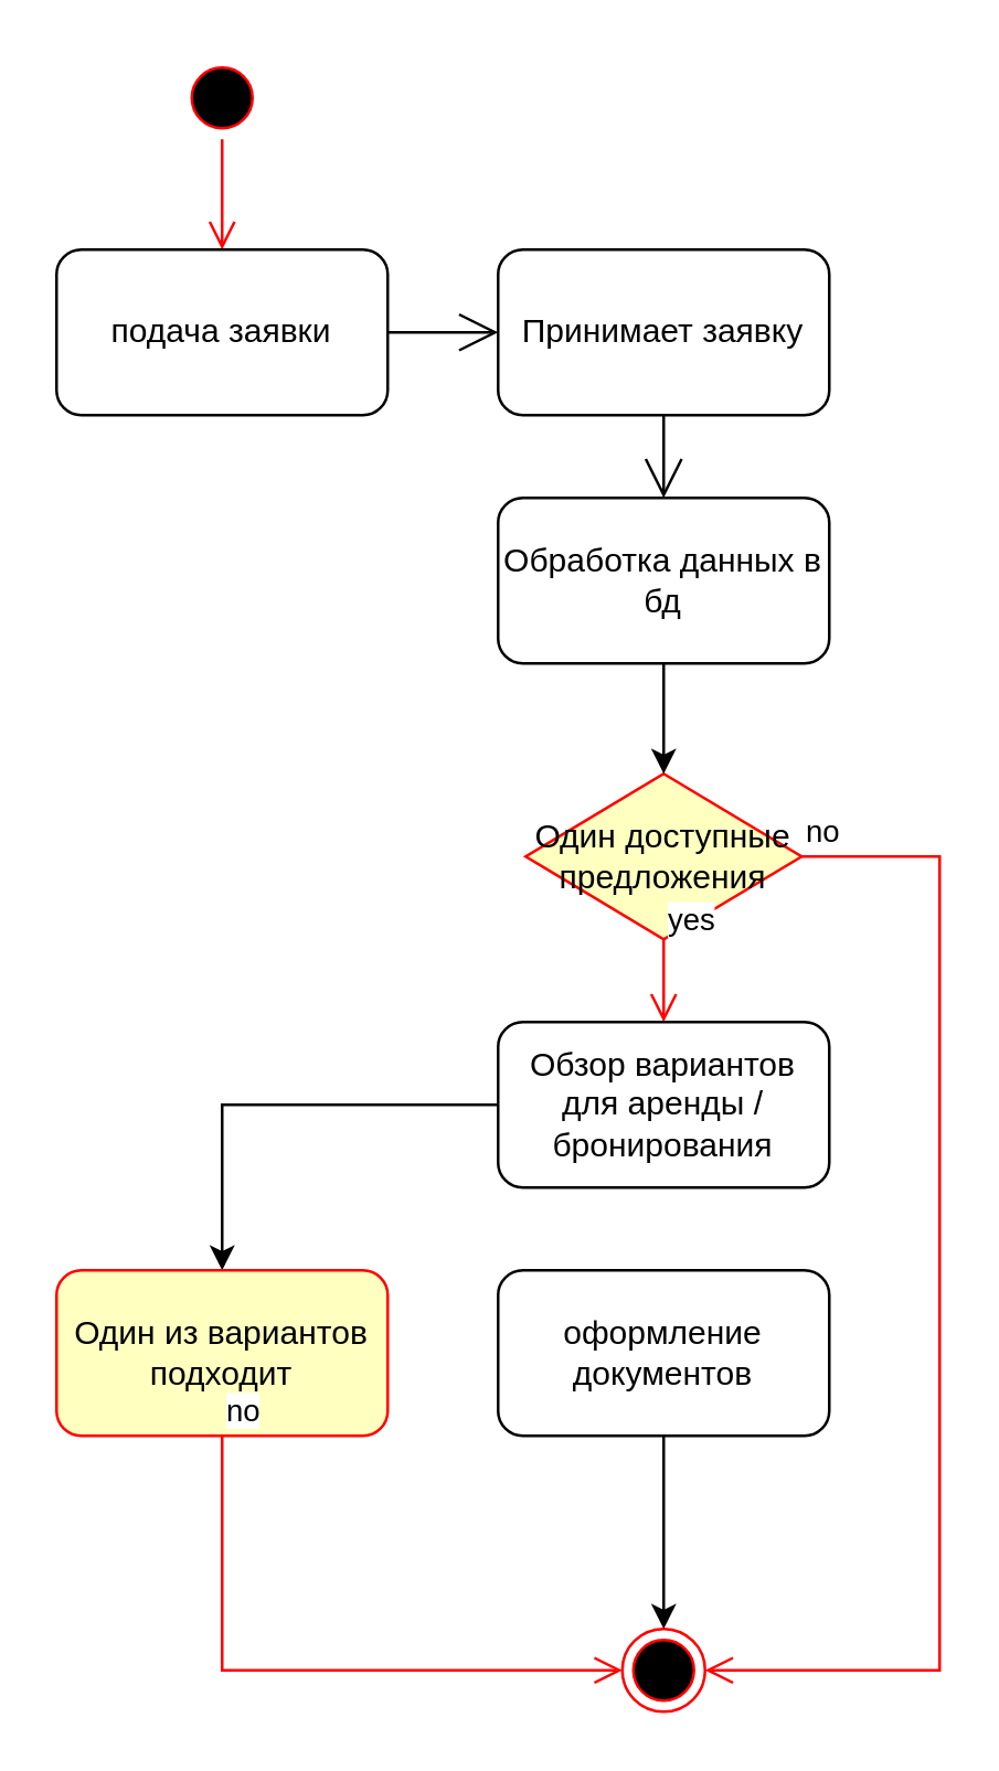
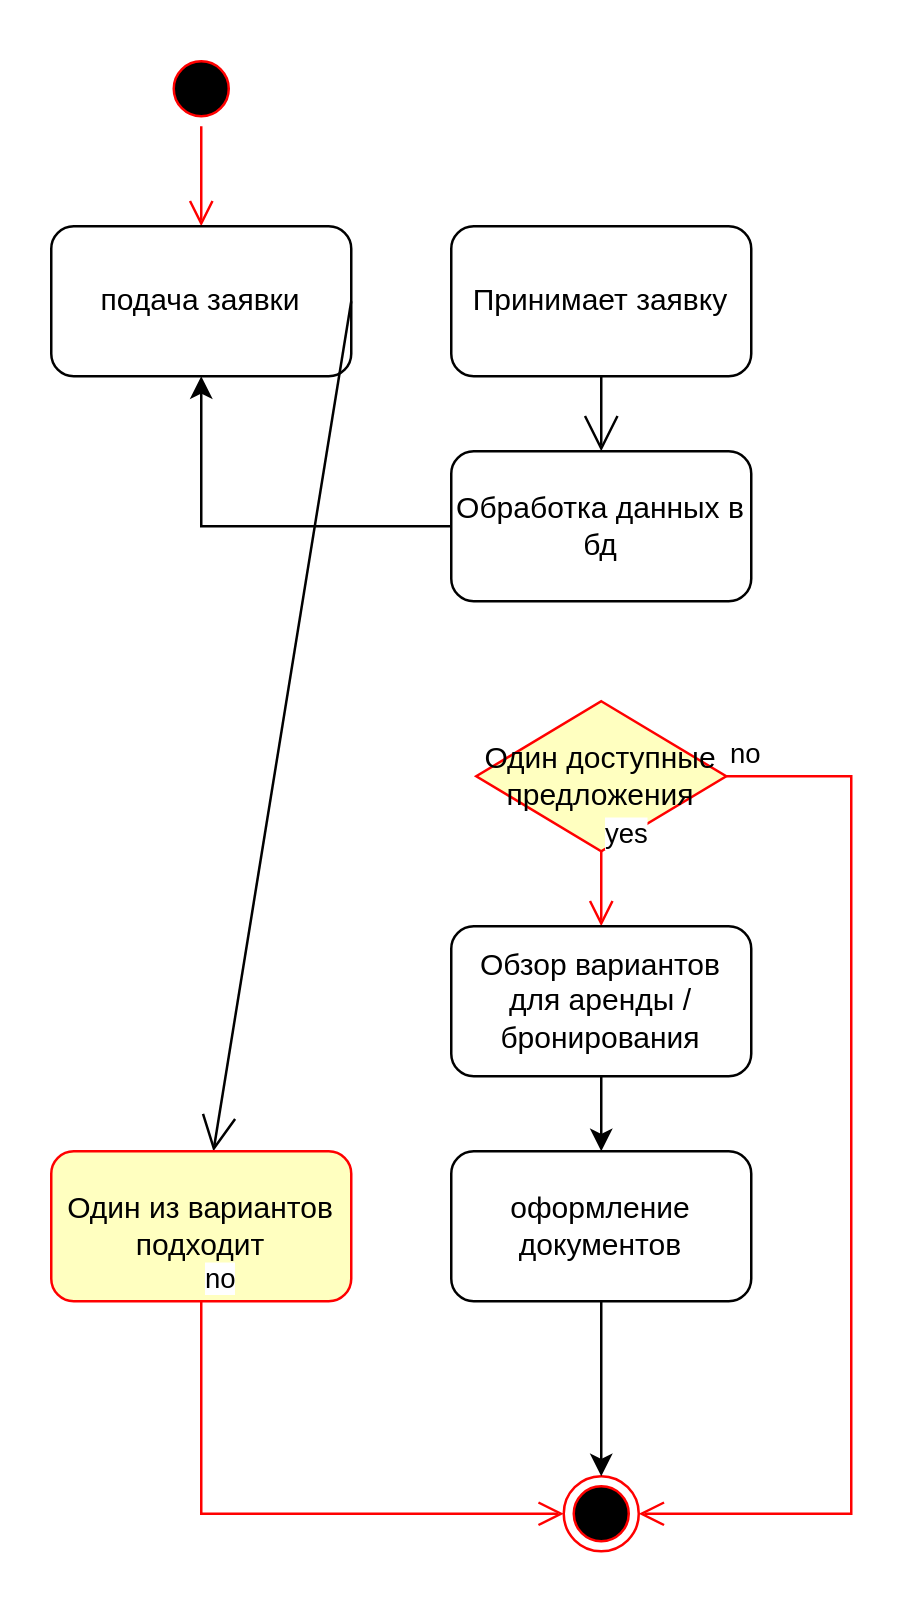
  <mxCell id="0" />
  <mxCell id="1" parent="0" />
  <mxCell id="2" value="" style="ellipse;html=1;shape=startState;fillColor=#000000;strokeColor=#ff0000;" vertex="1" parent="1"><mxGeometry x="65" y="20" width="30" height="30" as="geometry" /></mxCell>
  <mxCell id="3" value="" style="edgeStyle=orthogonalEdgeStyle;html=1;verticalAlign=bottom;endArrow=open;endSize=8;strokeColor=#ff0000;rounded=0;entryX=0.5;entryY=0;entryDx=0;entryDy=0;" edge="1" source="2" parent="1" target="5"><mxGeometry relative="1" as="geometry"><mxPoint x="85" y="110" as="targetPoint" /><Array as="points" /></mxGeometry></mxCell>
  <mxCell id="4" value="" style="ellipse;html=1;shape=endState;fillColor=#000000;strokeColor=#ff0000;" vertex="1" parent="1"><mxGeometry x="225" y="590" width="30" height="30" as="geometry" /></mxCell>
  <mxCell id="5" value="подача заявки" style="rounded=1;whiteSpace=wrap;html=1;" vertex="1" parent="1"><mxGeometry x="20" y="90" width="120" height="60" as="geometry" /></mxCell>
  <mxCell id="6" value="Один доступные предложения" style="rhombus;whiteSpace=wrap;html=1;fillColor=#ffffc0;strokeColor=#ff0000;" vertex="1" parent="1"><mxGeometry x="190" y="280" width="100" height="60" as="geometry" /></mxCell>
  <mxCell id="7" value="no" style="edgeStyle=orthogonalEdgeStyle;html=1;align=left;verticalAlign=bottom;endArrow=open;endSize=8;strokeColor=#ff0000;rounded=0;entryX=1;entryY=0.5;entryDx=0;entryDy=0;" edge="1" source="6" parent="1" target="4"><mxGeometry x="-1" relative="1" as="geometry"><mxPoint x="500" y="360" as="targetPoint" /><Array as="points"><mxPoint x="340" y="310" /><mxPoint x="340" y="605" /></Array></mxGeometry></mxCell>
  <mxCell id="8" value="yes" style="edgeStyle=orthogonalEdgeStyle;html=1;align=left;verticalAlign=top;endArrow=open;endSize=8;strokeColor=#ff0000;rounded=0;entryX=0.5;entryY=0;entryDx=0;entryDy=0;" edge="1" source="6" parent="1" target="15"><mxGeometry x="-1" y="-20" relative="1" as="geometry"><mxPoint x="240" y="470" as="targetPoint" /><Array as="points" /><mxPoint x="20" y="-20" as="offset" /></mxGeometry></mxCell>
  <mxCell id="9" value="Принимает заявку" style="rounded=1;whiteSpace=wrap;html=1;" vertex="1" parent="1"><mxGeometry x="180" y="90" width="120" height="60" as="geometry" /></mxCell>
- <mxCell id="10" style="edgeStyle=orthogonalEdgeStyle;rounded=0;orthogonalLoop=1;jettySize=auto;html=1;entryX=0.5;entryY=0;entryDx=0;entryDy=0;" edge="1" parent="1" source="11" target="6"><mxGeometry relative="1" as="geometry" /></mxCell>
+ <mxCell id="10" style="edgeStyle=orthogonalEdgeStyle;rounded=0;orthogonalLoop=1;jettySize=auto;html=1;" edge="1" parent="1" source="11" target="5"><mxGeometry relative="1" as="geometry" /></mxCell>
  <mxCell id="11" value="Обработка данных в бд" style="rounded=1;whiteSpace=wrap;html=1;" vertex="1" parent="1"><mxGeometry x="180" y="180" width="120" height="60" as="geometry" /></mxCell>
- <mxCell id="12" value="" style="endArrow=open;endFill=1;endSize=12;html=1;rounded=0;exitX=1;exitY=0.5;exitDx=0;exitDy=0;entryX=0;entryY=0.5;entryDx=0;entryDy=0;" edge="1" parent="1" source="5" target="9"><mxGeometry width="160" relative="1" as="geometry"><mxPoint x="140" y="120" as="sourcePoint" /><mxPoint x="300" y="120" as="targetPoint" /></mxGeometry></mxCell>
+ <mxCell id="12" value="" style="endArrow=open;endFill=1;endSize=12;html=1;rounded=0;exitX=1;exitY=0.5;exitDx=0;exitDy=0;" edge="1" parent="1" source="5" target="16"><mxGeometry width="160" relative="1" as="geometry"><mxPoint x="140" y="120" as="sourcePoint" /><mxPoint x="300" y="120" as="targetPoint" /></mxGeometry></mxCell>
  <mxCell id="13" value="" style="endArrow=open;endFill=1;endSize=12;html=1;rounded=0;exitX=0.5;exitY=1;exitDx=0;exitDy=0;entryX=0.5;entryY=0;entryDx=0;entryDy=0;" edge="1" parent="1" source="9" target="11"><mxGeometry width="160" relative="1" as="geometry"><mxPoint x="370" y="160" as="sourcePoint" /><mxPoint x="530" y="160" as="targetPoint" /></mxGeometry></mxCell>
- <mxCell id="14" style="edgeStyle=orthogonalEdgeStyle;rounded=0;orthogonalLoop=1;jettySize=auto;html=1;entryX=0.5;entryY=0;entryDx=0;entryDy=0;" edge="1" parent="1" source="15" target="16"><mxGeometry relative="1" as="geometry" /></mxCell>
+ <mxCell id="14" style="edgeStyle=orthogonalEdgeStyle;rounded=0;orthogonalLoop=1;jettySize=auto;html=1;" edge="1" parent="1" source="15" target="19"><mxGeometry relative="1" as="geometry" /></mxCell>
  <mxCell id="15" value="Обзор вариантов для аренды / бронирования" style="rounded=1;whiteSpace=wrap;html=1;" vertex="1" parent="1"><mxGeometry x="180" y="370" width="120" height="60" as="geometry" /></mxCell>
  <mxCell id="16" value="Один из вариантов подходит" style="whiteSpace=wrap;html=1;fillColor=#ffffc0;strokeColor=#ff0000;rounded=1;" vertex="1" parent="1"><mxGeometry x="20" y="460" width="120" height="60" as="geometry" /></mxCell>
  <mxCell id="17" value="no" style="edgeStyle=orthogonalEdgeStyle;html=1;align=left;verticalAlign=bottom;endArrow=open;endSize=8;strokeColor=#ff0000;rounded=0;exitX=0.5;exitY=1;exitDx=0;exitDy=0;entryX=0;entryY=0.5;entryDx=0;entryDy=0;" edge="1" source="16" parent="1" target="4"><mxGeometry x="-1" relative="1" as="geometry"><mxPoint x="90" y="630" as="targetPoint" /></mxGeometry></mxCell>
  <mxCell id="18" style="edgeStyle=orthogonalEdgeStyle;rounded=0;orthogonalLoop=1;jettySize=auto;html=1;entryX=0.5;entryY=0;entryDx=0;entryDy=0;" edge="1" parent="1" source="19" target="4"><mxGeometry relative="1" as="geometry" /></mxCell>
  <mxCell id="19" value="оформление документов" style="rounded=1;whiteSpace=wrap;html=1;" vertex="1" parent="1"><mxGeometry x="180" y="460" width="120" height="60" as="geometry" /></mxCell>
